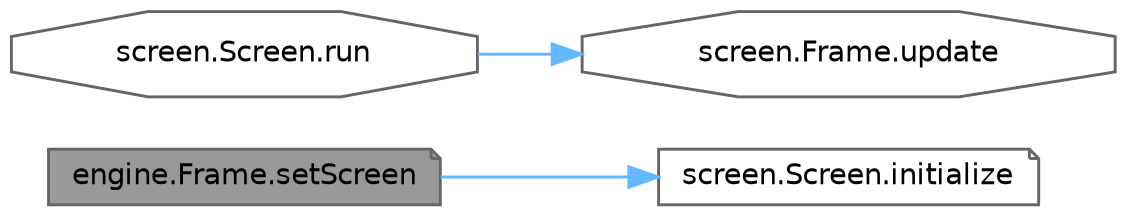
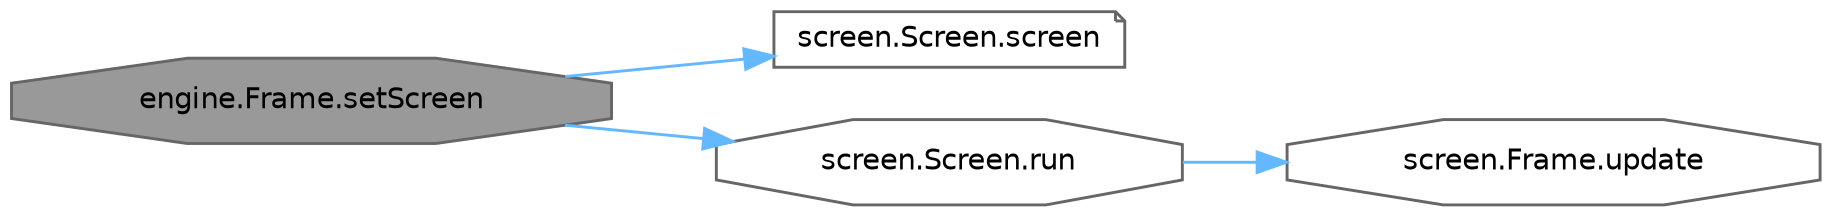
  digraph {
    rankdir=LR
    node [color=grey40 fillcolor=white fontname=Helvetica fontsize=10 shape=note style=filled]
    edge [color=steelblue1 fontname=Helvetica fontsize=10 labelfontname=Helvetica labelfontsize=10 style=solid]
-   n1 [color=gray40 fillcolor=grey60 fontcolor=black height=0.2 label="engine.Frame.setScreen" width=0.4]
-   n2 [height=0.2 label="screen.Screen.initialize" width=0.4]
+   n1 [color=gray40 fillcolor=grey60 fontcolor=black height=0.2 label="engine.Frame.setScreen" shape=octagon width=0.4]
+   n2 [height=0.2 label="screen.Screen.screen" width=0.4]
    n3 [height=0.2 label="screen.Screen.run" shape=octagon width=0.4]
    n4 [height=0.2 label="screen.Frame.update" shape=octagon width=0.4]
    n1 -> n2
+   n1 -> n3
    n3 -> n4
  }
